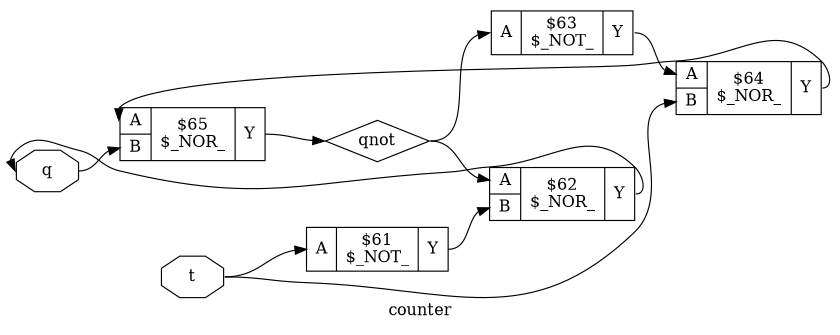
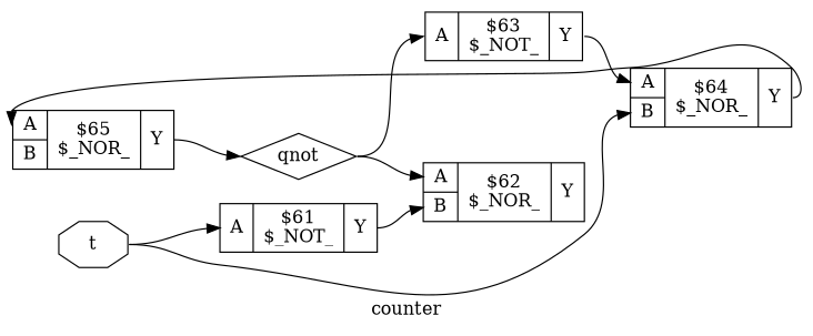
  digraph {
    label=counter
    rankdir=LR
    remincross=true
    node [shape=record]
    edge [color=black headport="p7:w" tailport=e]
-   n1 [color=black fontcolor=black label=q shape=octagon]
    n2 [label="{{<p7> A|<p10> B}|$65\n$_NOR_|{<p8> Y}}"]
    n3 [color=black fontcolor=black label=qnot shape=diamond]
    n4 [label="{{<p7> A|<p10> B}|$62\n$_NOR_|{<p8> Y}}"]
    n5 [label="{{<p7> A}|$63\n$_NOT_|{<p8> Y}}"]
    n6 [color=black fontcolor=black label=t shape=octagon]
    n7 [label="{{<p7> A}|$61\n$_NOT_|{<p8> Y}}"]
    n8 [label="{{<p7> A|<p10> B}|$64\n$_NOR_|{<p8> Y}}"]
-   n1 -> n2 [headport="p10:w"]
    n2 -> n3 [headport=w tailport="p8:e"]
    n3 -> n4
    n3 -> n5
-   n4 -> n1 [headport=w tailport="p8:e"]
    n5 -> n8 [tailport="p8:e"]
    n6 -> n7
    n6 -> n8 [headport="p10:w"]
    n7 -> n4 [headport="p10:w" tailport="p8:e"]
    n8 -> n2 [tailport="p8:e"]
  }
